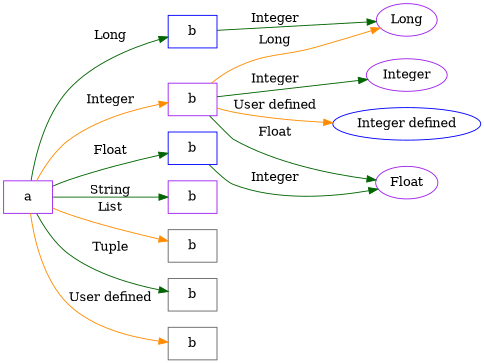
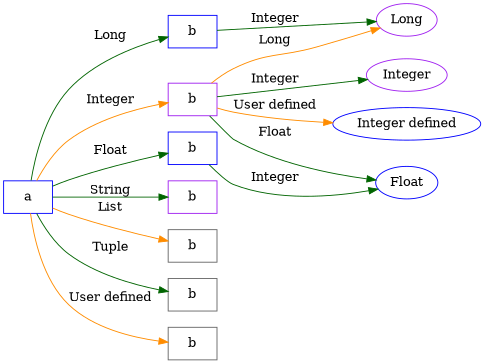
  digraph {
    rankdir=LR
    node [color=purple shape=box]
    edge [color=darkgreen]
-   n1 [label=a]
+   n1 [color=blue label=a]
    n2 [label=b]
    n3 [color=blue label=b]
    n4 [color=blue label=b]
    n5 [label=b]
    n6 [color=gray40 label=b]
    n7 [color=gray40 label=b]
    n8 [color=gray40 label=b]
    n9 [label=Integer shape=""]
-   n10 [label=Float shape=""]
+   n10 [color=blue label=Float shape=""]
    n11 [label=Long shape=""]
    n12 [color=blue label="Integer defined" shape=""]
    n1 -> n2 [color=darkorange label=Integer]
    n1 -> n3 [label=Float]
    n1 -> n4 [label=Long]
    n1 -> n5 [label=String]
    n1 -> n6 [color=darkorange label=List]
    n1 -> n7 [label=Tuple]
    n1 -> n8 [color=darkorange label="User defined"]
    n2 -> n9 [label=Integer]
    n2 -> n10 [label=Float]
    n2 -> n11 [color=darkorange label=Long]
    n2 -> n12 [color=darkorange label="User defined"]
    n3 -> n10 [label=Integer]
    n4 -> n11 [label=Integer]
  }
